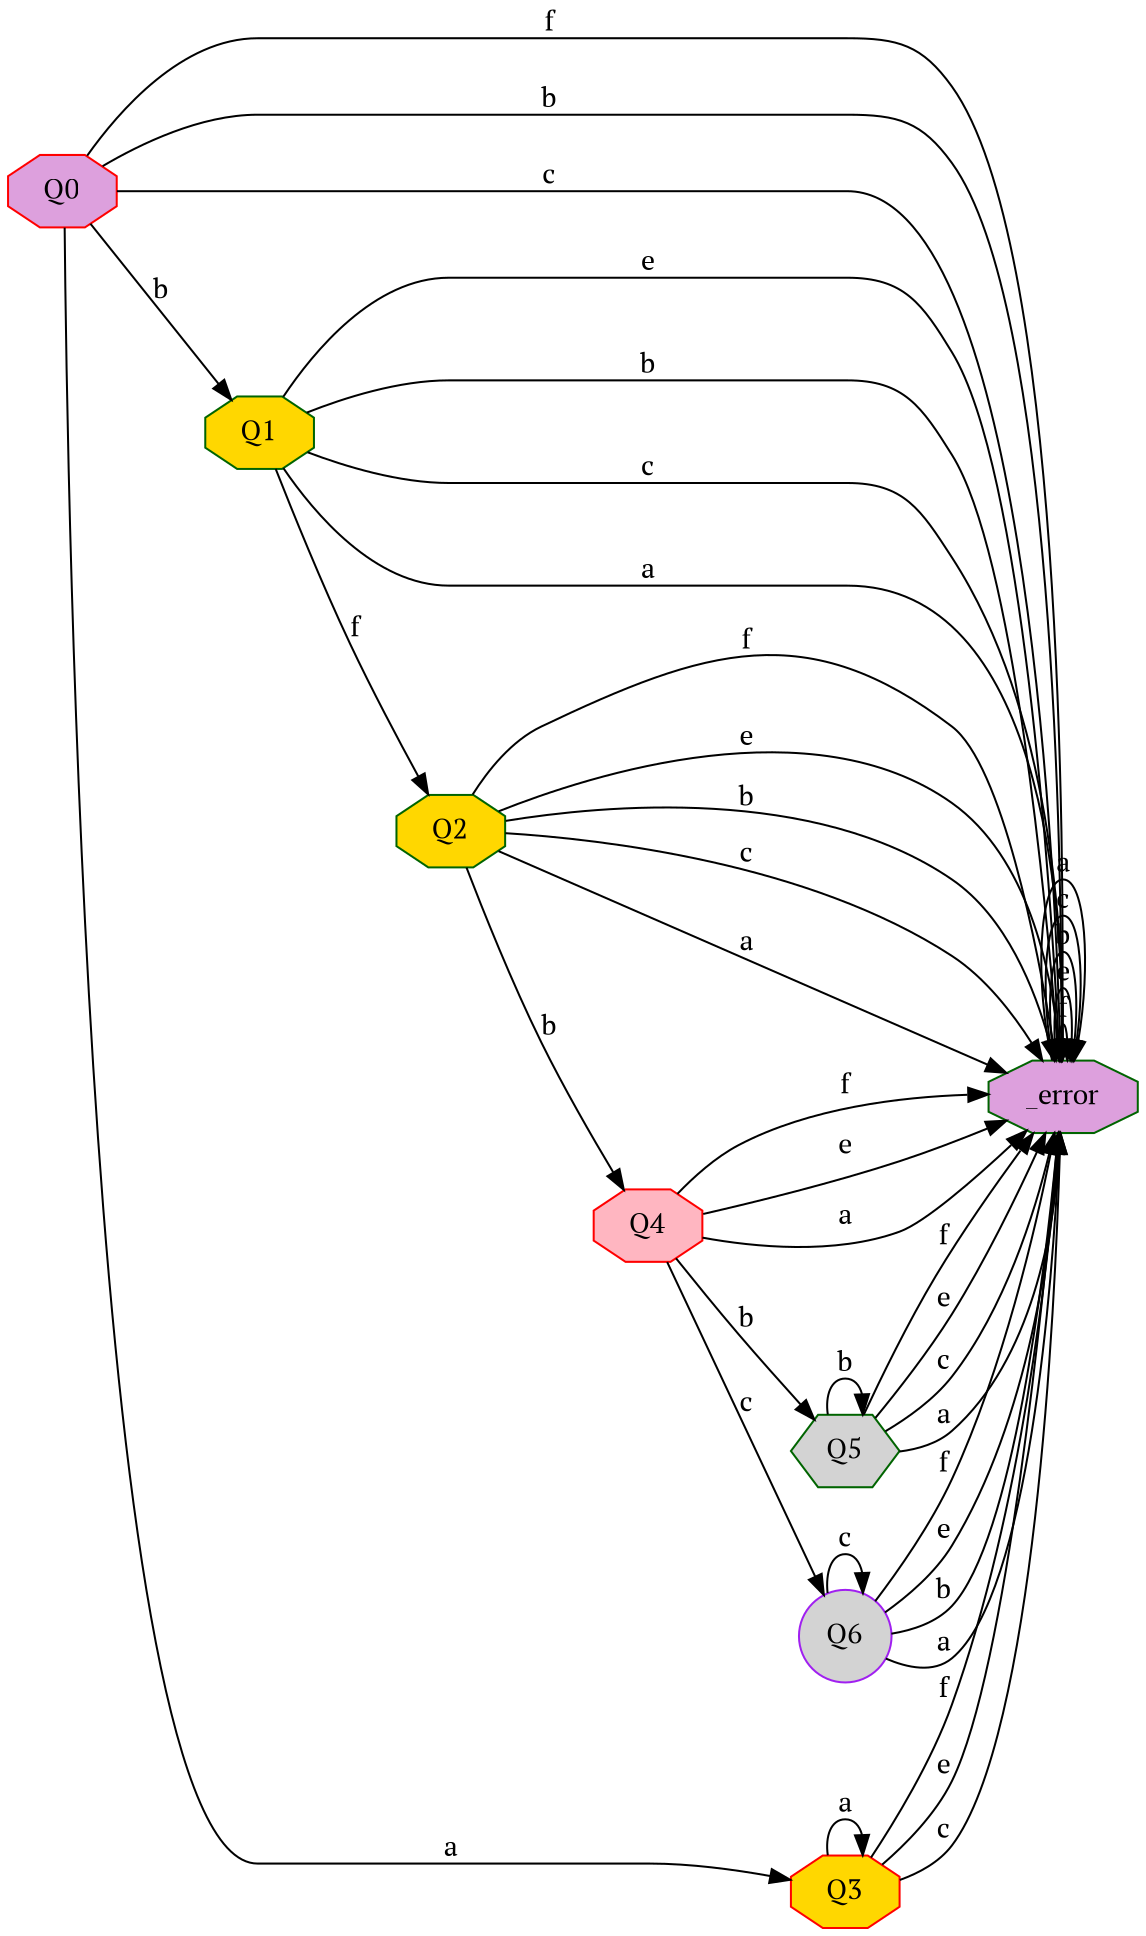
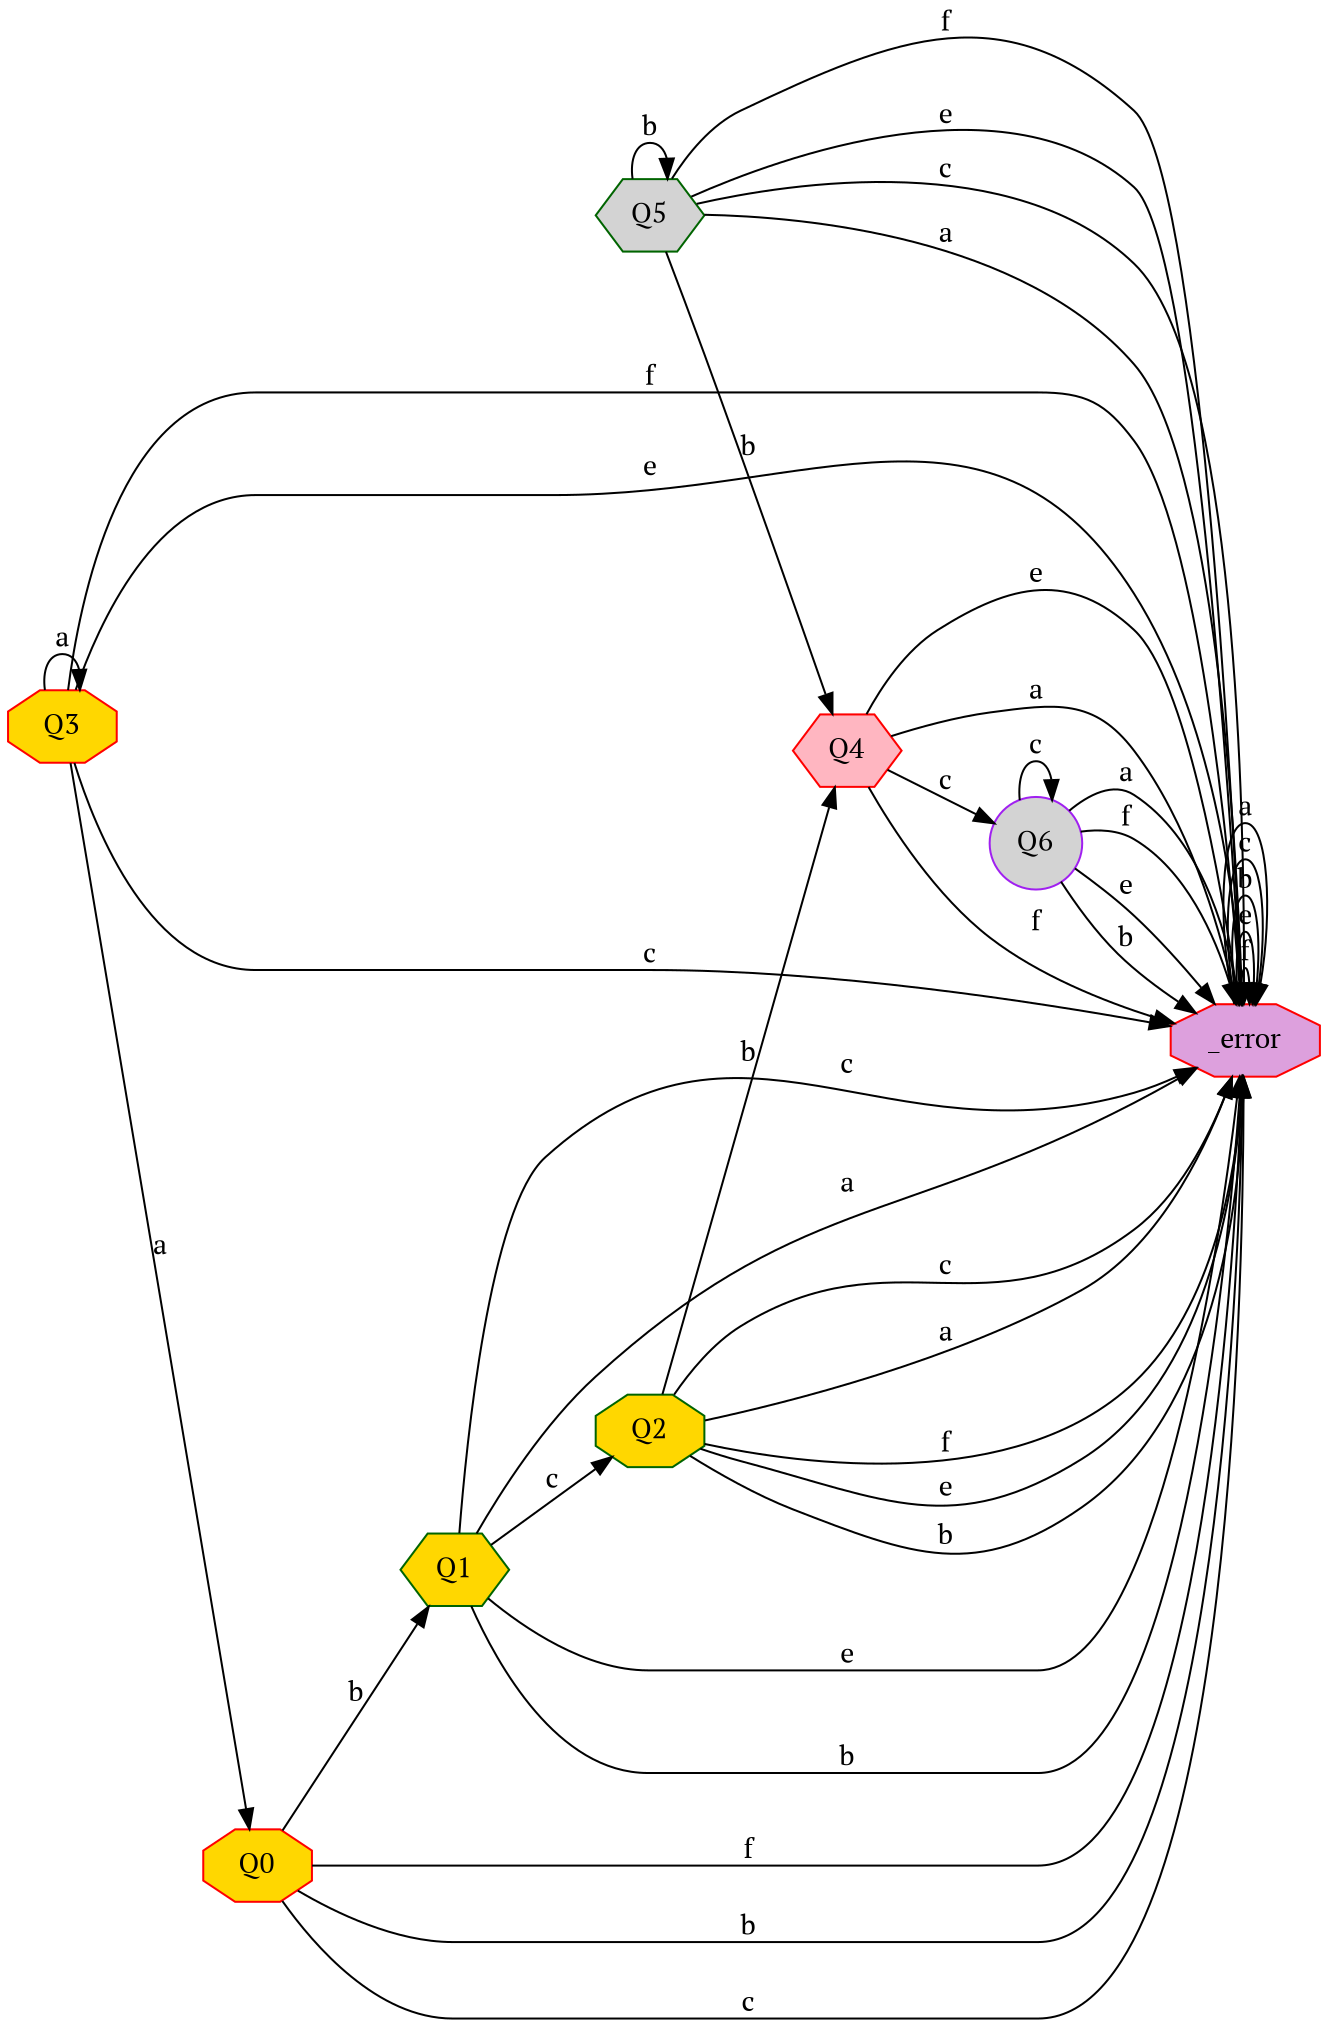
  digraph {
    fontname="PT Serif"
    initialstate=Q0
    rankdir=LR
    node [color=darkgreen fillcolor=gold fontname="PT Serif" shape=octagon style=filled]
    edge [fontname="PT Serif"]
-   _error [fillcolor=plum]
-   Q0 [color=red fillcolor=plum]
-   Q1
+   _error [color=red fillcolor=plum]
+   Q0 [color=red]
+   Q1 [shape=hexagon]
    Q3 [color=red]
    Q2
-   Q4 [color=red fillcolor=lightpink]
+   Q4 [color=red fillcolor=lightpink shape=hexagon]
    Q5 [fillcolor=lightgrey shape=hexagon]
    Q6 [color=purple fillcolor=lightgrey shape=circle]
    _error -> _error [label=f]
    _error -> _error [label=e]
    _error -> _error [label=b]
    _error -> _error [label=c]
    _error -> _error [label=a]
    Q0 -> _error [label=f]
    Q0 -> _error [label=b]
    Q0 -> _error [label=c]
    Q0 -> Q1 [label=b]
-   Q0 -> Q3 [label=a]
+   Q3 -> Q0 [label=a]
    Q1 -> _error [label=e]
    Q1 -> _error [label=b]
    Q1 -> _error [label=c]
    Q1 -> _error [label=a]
-   Q1 -> Q2 [label=f]
+   Q1 -> Q2 [label=c]
    Q3 -> _error [label=f]
    Q3 -> _error [label=e]
    Q3 -> _error [label=c]
    Q3 -> Q3 [label=a]
    Q2 -> _error [label=f]
    Q2 -> _error [label=e]
    Q2 -> _error [label=b]
    Q2 -> _error [label=c]
    Q2 -> _error [label=a]
    Q2 -> Q4 [label=b]
    Q4 -> _error [label=f]
    Q4 -> _error [label=e]
    Q4 -> _error [label=a]
-   Q4 -> Q5 [label=b]
+   Q5 -> Q4 [label=b]
    Q4 -> Q6 [label=c]
    Q5 -> _error [label=f]
    Q5 -> _error [label=e]
    Q5 -> _error [label=c]
    Q5 -> _error [label=a]
    Q5 -> Q5 [label=b]
    Q6 -> _error [label=f]
    Q6 -> _error [label=e]
    Q6 -> _error [label=b]
    Q6 -> _error [label=a]
    Q6 -> Q6 [label=c]
  }
